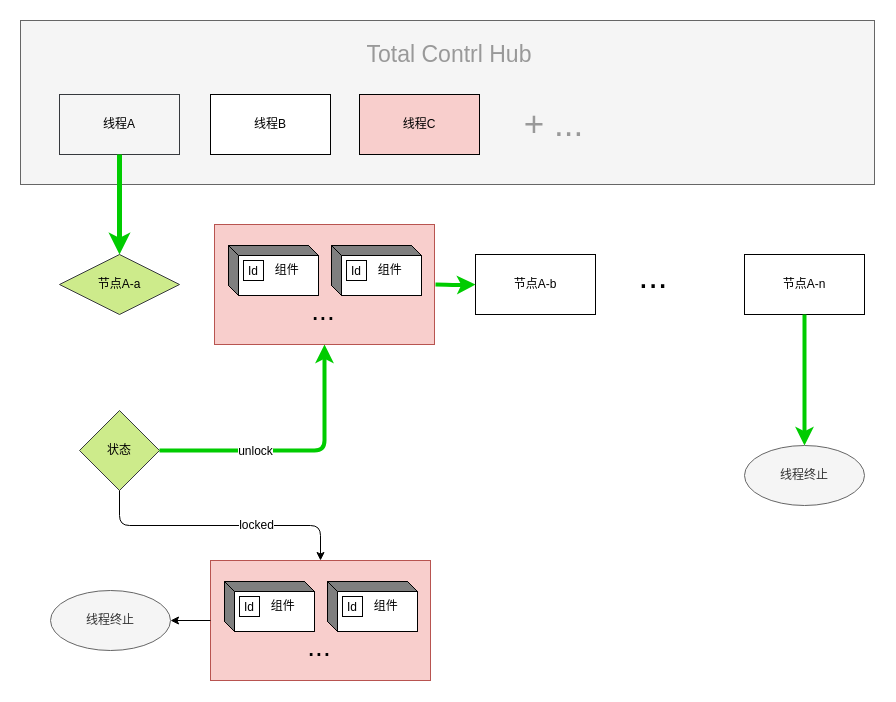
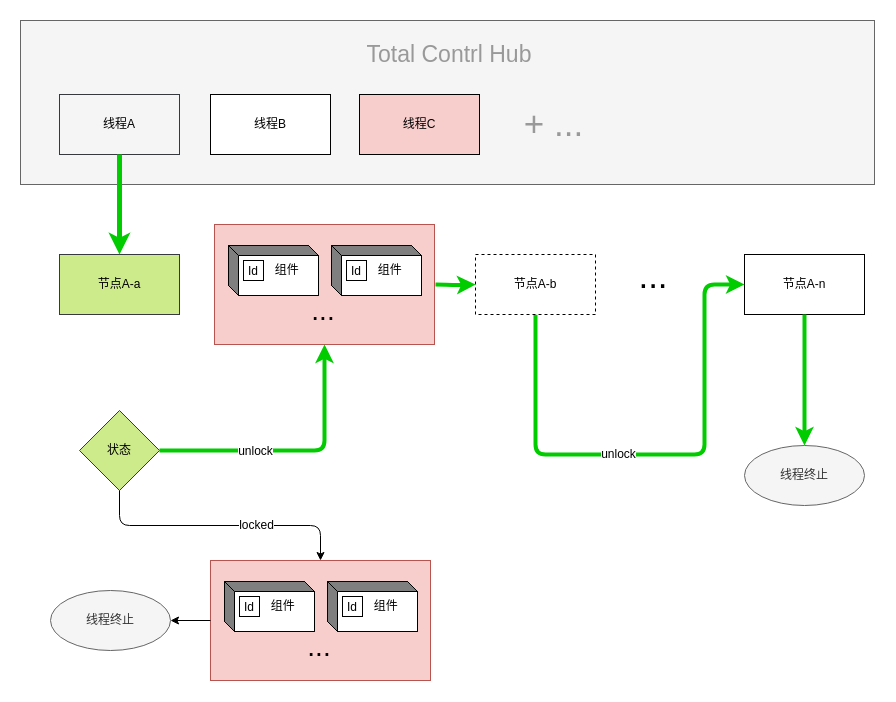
  <mxCell id="0" />
  <mxCell id="1" parent="0" />
  <mxCell id="2" value="" style="group" parent="1" vertex="1" connectable="0"><mxGeometry x="20" y="20" width="854" height="660" as="geometry" /></mxCell>
  <mxCell id="3" value="" style="rounded=0;whiteSpace=wrap;html=1;fontSize=12;strokeColor=#666666;strokeWidth=1;fillColor=#f5f5f5;fontColor=#333333;" parent="2" vertex="1"><mxGeometry width="854" height="164" as="geometry" /></mxCell>
  <mxCell id="4" value="线程C" style="rounded=0;whiteSpace=wrap;html=1;fillColor=#f8cecc;" parent="2" vertex="1"><mxGeometry x="339" y="74" width="120" height="60" as="geometry" /></mxCell>
  <mxCell id="5" value="线程A" style="rounded=0;whiteSpace=wrap;html=1;fillColor=#f5f5f5;strokeColor=#36393d;" parent="2" vertex="1"><mxGeometry x="39" y="74" width="120" height="60" as="geometry" /></mxCell>
  <mxCell id="6" value="线程B" style="rounded=0;whiteSpace=wrap;html=1;" parent="2" vertex="1"><mxGeometry x="190" y="74" width="120" height="60" as="geometry" /></mxCell>
  <mxCell id="7" value="节点A-n" style="rounded=0;whiteSpace=wrap;html=1;" parent="2" vertex="1"><mxGeometry x="724" y="234" width="120" height="60" as="geometry" /></mxCell>
- <mxCell id="8" value="节点A-a" style="rhombus;whiteSpace=wrap;html=1;fillColor=#cdeb8b;strokeColor=#36393d;" parent="2" vertex="1"><mxGeometry x="39" y="234" width="120" height="60" as="geometry" /></mxCell>
- <mxCell id="10" value="节点A-b" style="rounded=0;whiteSpace=wrap;html=1;" parent="2" vertex="1"><mxGeometry x="455" y="234" width="120" height="60" as="geometry" /></mxCell>
+ <mxCell id="8" value="节点A-a" style="rounded=0;whiteSpace=wrap;html=1;fillColor=#cdeb8b;strokeColor=#36393d;" parent="2" vertex="1"><mxGeometry x="39" y="234" width="120" height="60" as="geometry" /></mxCell>
+ <mxCell id="9" value="unlock" style="edgeStyle=orthogonalEdgeStyle;html=1;exitX=0.5;exitY=1;exitDx=0;exitDy=0;entryX=0;entryY=0.5;entryDx=0;entryDy=0;fontSize=12;strokeColor=#00CC00;strokeWidth=4;" parent="2" source="10" target="7" edge="1"><mxGeometry x="-0.141" relative="1" as="geometry"><Array as="points"><mxPoint x="515" y="434" /><mxPoint x="684" y="434" /><mxPoint x="684" y="264" /></Array><mxPoint as="offset" /></mxGeometry></mxCell>
+ <mxCell id="10" value="节点A-b" style="rounded=0;whiteSpace=wrap;html=1;dashed=1;" parent="2" vertex="1"><mxGeometry x="455" y="234" width="120" height="60" as="geometry" /></mxCell>
  <mxCell id="11" style="edgeStyle=orthogonalEdgeStyle;html=1;exitX=0.5;exitY=1;exitDx=0;exitDy=0;entryX=0.5;entryY=0;entryDx=0;entryDy=0;strokeColor=#00CC00;strokeWidth=5;" parent="2" source="5" target="8" edge="1"><mxGeometry relative="1" as="geometry" /></mxCell>
  <mxCell id="12" style="edgeStyle=orthogonalEdgeStyle;html=1;entryX=0;entryY=0.5;entryDx=0;entryDy=0;fontSize=12;strokeColor=#00CC00;strokeWidth=4;" parent="2" target="10" edge="1"><mxGeometry relative="1" as="geometry"><mxPoint x="415" y="264" as="sourcePoint" /></mxGeometry></mxCell>
  <mxCell id="13" value="线程终止" style="ellipse;whiteSpace=wrap;html=1;fillColor=#f5f5f5;strokeColor=#666666;rounded=0;fontColor=#333333;" parent="2" vertex="1"><mxGeometry x="30" y="570" width="120" height="60" as="geometry" /></mxCell>
  <mxCell id="14" value="状态" style="rhombus;whiteSpace=wrap;html=1;fillColor=#cdeb8b;strokeColor=#36393d;rounded=0;" parent="2" vertex="1"><mxGeometry x="59" y="390" width="80" height="80" as="geometry" /></mxCell>
  <mxCell id="15" value="线程终止" style="ellipse;whiteSpace=wrap;html=1;fillColor=#f5f5f5;strokeColor=#666666;rounded=0;fontColor=#333333;" parent="2" vertex="1"><mxGeometry x="724" y="425" width="120" height="60" as="geometry" /></mxCell>
  <mxCell id="16" style="edgeStyle=orthogonalEdgeStyle;html=1;exitX=0.5;exitY=1;exitDx=0;exitDy=0;fontSize=35;strokeColor=#00CC00;strokeWidth=4;" parent="2" source="7" target="15" edge="1"><mxGeometry relative="1" as="geometry" /></mxCell>
  <mxCell id="17" value="&lt;p style=&quot;line-height: 0&quot;&gt;...&lt;/p&gt;" style="text;html=1;strokeColor=none;fillColor=none;align=center;verticalAlign=middle;whiteSpace=wrap;rounded=0;fontSize=35;" parent="2" vertex="1"><mxGeometry x="603" y="240" width="60" height="30" as="geometry" /></mxCell>
  <mxCell id="18" value="" style="group" parent="2" vertex="1" connectable="0"><mxGeometry x="194" y="204" width="220" height="120" as="geometry" /></mxCell>
  <mxCell id="19" value="" style="rounded=0;whiteSpace=wrap;html=1;fillColor=#f8cecc;strokeColor=#b85450;" parent="18" vertex="1"><mxGeometry width="220" height="120" as="geometry" /></mxCell>
  <mxCell id="20" value="&amp;nbsp; &amp;nbsp; &amp;nbsp; &amp;nbsp; 组件" style="html=1;dashed=0;whitespace=wrap;shape=mxgraph.dfd.externalEntity" parent="18" vertex="1"><mxGeometry x="14" y="21" width="90" height="50" as="geometry" /></mxCell>
  <mxCell id="21" value="Id" style="autosize=1;part=1;resizable=0;strokeColor=inherit;fillColor=inherit;gradientColor=inherit;" parent="20" vertex="1"><mxGeometry width="20" height="20" relative="1" as="geometry"><mxPoint x="15" y="15" as="offset" /></mxGeometry></mxCell>
  <mxCell id="22" value="&amp;nbsp; &amp;nbsp; &amp;nbsp; &amp;nbsp; 组件" style="html=1;dashed=0;whitespace=wrap;shape=mxgraph.dfd.externalEntity" parent="18" vertex="1"><mxGeometry x="117" y="21" width="90" height="50" as="geometry" /></mxCell>
  <mxCell id="23" value="Id" style="autosize=1;part=1;resizable=0;strokeColor=inherit;fillColor=inherit;gradientColor=inherit;" parent="22" vertex="1"><mxGeometry width="20" height="20" relative="1" as="geometry"><mxPoint x="15" y="15" as="offset" /></mxGeometry></mxCell>
  <mxCell id="24" value="..." style="text;html=1;strokeColor=none;fillColor=none;align=center;verticalAlign=middle;whiteSpace=wrap;rounded=0;strokeWidth=7;fontSize=28;" parent="18" vertex="1"><mxGeometry x="79" y="71" width="60" height="30" as="geometry" /></mxCell>
  <mxCell id="25" style="edgeStyle=orthogonalEdgeStyle;html=1;exitX=1;exitY=0.5;exitDx=0;exitDy=0;fontSize=12;strokeColor=#00CC00;strokeWidth=4;" parent="2" source="14" target="19" edge="1"><mxGeometry relative="1" as="geometry"><mxPoint x="259" y="374" as="targetPoint" /></mxGeometry></mxCell>
  <mxCell id="26" value="unlock" style="edgeLabel;html=1;align=center;verticalAlign=middle;resizable=0;points=[];fontSize=12;" parent="25" vertex="1" connectable="0"><mxGeometry x="-0.214" y="-4" relative="1" as="geometry"><mxPoint x="-12" y="-4" as="offset" /></mxGeometry></mxCell>
  <mxCell id="27" value="" style="group" parent="2" vertex="1" connectable="0"><mxGeometry x="190" y="540" width="220" height="120" as="geometry" /></mxCell>
  <mxCell id="28" value="" style="rounded=0;whiteSpace=wrap;html=1;fillColor=#f8cecc;strokeColor=#b85450;" parent="27" vertex="1"><mxGeometry width="220" height="120" as="geometry" /></mxCell>
  <mxCell id="29" value="&amp;nbsp; &amp;nbsp; &amp;nbsp; &amp;nbsp; 组件" style="html=1;dashed=0;whitespace=wrap;shape=mxgraph.dfd.externalEntity" parent="27" vertex="1"><mxGeometry x="14" y="21" width="90" height="50" as="geometry" /></mxCell>
  <mxCell id="30" value="Id" style="autosize=1;part=1;resizable=0;strokeColor=inherit;fillColor=inherit;gradientColor=inherit;" parent="29" vertex="1"><mxGeometry width="20" height="20" relative="1" as="geometry"><mxPoint x="15" y="15" as="offset" /></mxGeometry></mxCell>
  <mxCell id="31" value="&amp;nbsp; &amp;nbsp; &amp;nbsp; &amp;nbsp; 组件" style="html=1;dashed=0;whitespace=wrap;shape=mxgraph.dfd.externalEntity" parent="27" vertex="1"><mxGeometry x="117" y="21" width="90" height="50" as="geometry" /></mxCell>
  <mxCell id="32" value="Id" style="autosize=1;part=1;resizable=0;strokeColor=inherit;fillColor=inherit;gradientColor=inherit;" parent="31" vertex="1"><mxGeometry width="20" height="20" relative="1" as="geometry"><mxPoint x="15" y="15" as="offset" /></mxGeometry></mxCell>
  <mxCell id="33" value="..." style="text;html=1;strokeColor=none;fillColor=none;align=center;verticalAlign=middle;whiteSpace=wrap;rounded=0;strokeWidth=7;fontSize=28;" parent="27" vertex="1"><mxGeometry x="79" y="71" width="60" height="30" as="geometry" /></mxCell>
  <mxCell id="34" value="" style="edgeStyle=orthogonalEdgeStyle;html=1;fontSize=35;strokeColor=#000000;strokeWidth=1;" parent="2" source="28" target="13" edge="1"><mxGeometry relative="1" as="geometry" /></mxCell>
  <mxCell id="35" value="&lt;p style=&quot;line-height: 0&quot;&gt;+ ...&lt;/p&gt;" style="text;html=1;strokeColor=none;fillColor=none;align=center;verticalAlign=middle;whiteSpace=wrap;rounded=0;fontSize=35;fontColor=#999999;" parent="2" vertex="1"><mxGeometry x="481" y="88" width="105" height="30" as="geometry" /></mxCell>
  <mxCell id="36" value="Total Contrl Hub" style="text;html=1;strokeColor=none;fillColor=none;align=center;verticalAlign=middle;whiteSpace=wrap;rounded=0;fontSize=23;fontColor=#999999;" parent="2" vertex="1"><mxGeometry x="339" y="20" width="180" height="28" as="geometry" /></mxCell>
  <mxCell id="37" style="edgeStyle=orthogonalEdgeStyle;html=1;exitX=0.5;exitY=1;exitDx=0;exitDy=0;entryX=0.5;entryY=0;entryDx=0;entryDy=0;fontSize=12;strokeColor=#000000;strokeWidth=1;" parent="2" source="14" target="28" edge="1"><mxGeometry relative="1" as="geometry"><mxPoint x="288.5" y="540" as="targetPoint" /></mxGeometry></mxCell>
  <mxCell id="38" value="locked" style="edgeLabel;html=1;align=center;verticalAlign=middle;resizable=0;points=[];fontSize=12;" parent="37" vertex="1" connectable="0"><mxGeometry x="0.156" y="-4" relative="1" as="geometry"><mxPoint x="14" y="-5" as="offset" /></mxGeometry></mxCell>
